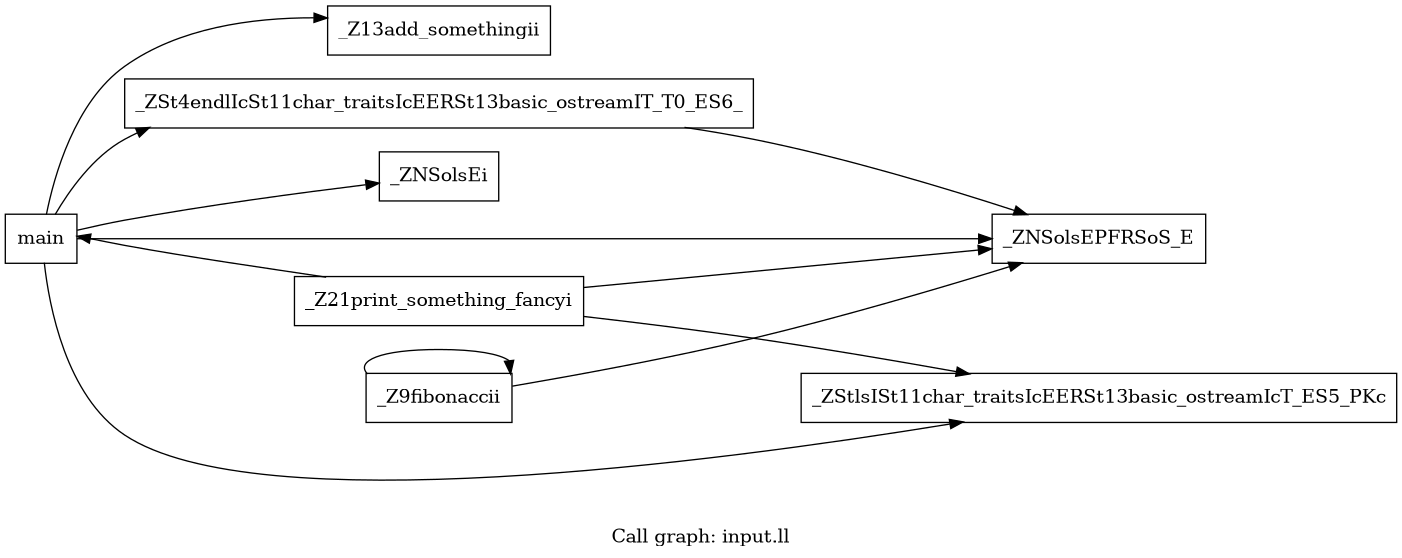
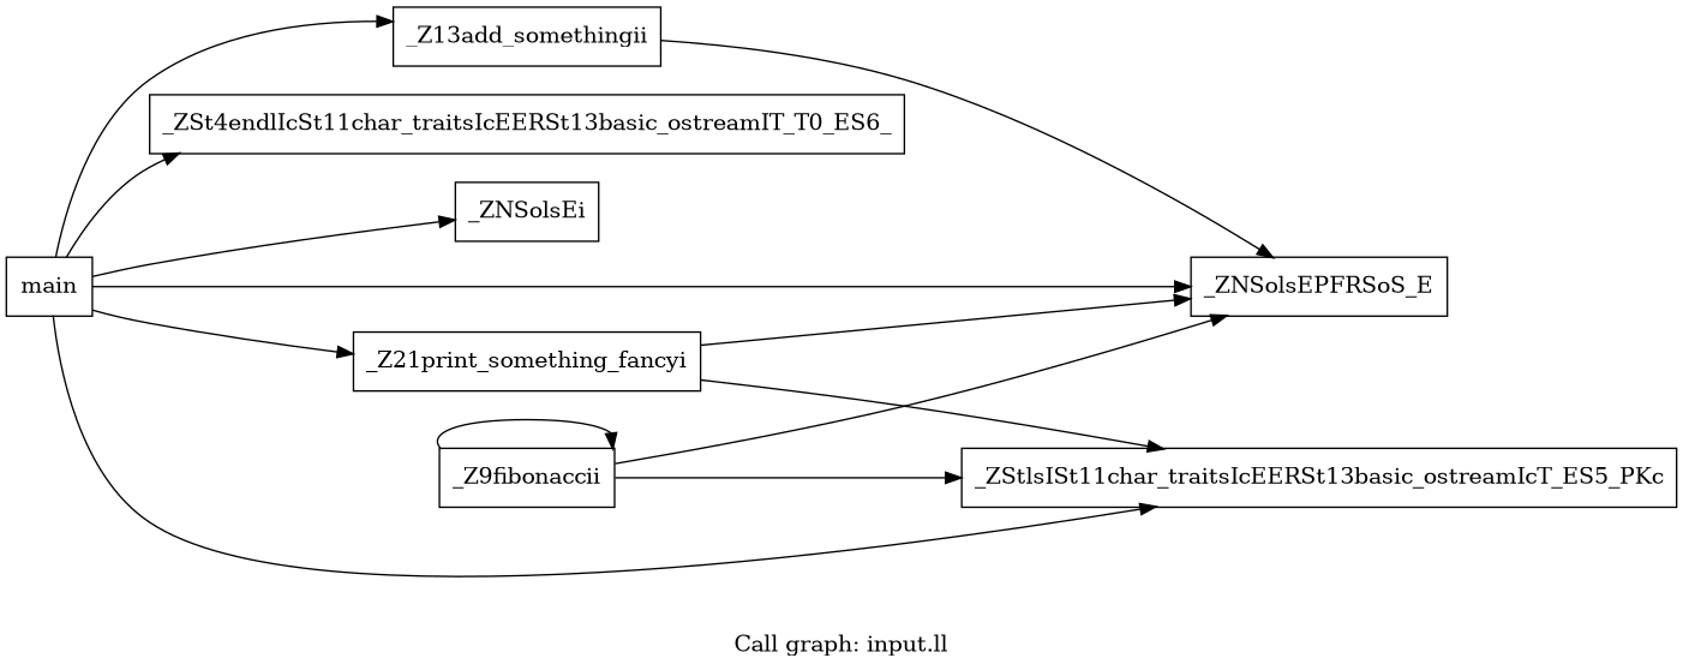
  digraph {
    label="Call graph: input.ll"
    rankdir=LR
    node [shape=record]
    n1 [label="{_Z13add_somethingii}"]
    n2 [label="{_ZNSolsEPFRSoS_E}"]
    n3 [label="{_ZStlsISt11char_traitsIcEERSt13basic_ostreamIcT_ES5_PKc}"]
    n4 [label="{_ZSt4endlIcSt11char_traitsIcEERSt13basic_ostreamIT_T0_ES6_}"]
    n5 [label="{_Z21print_something_fancyi}"]
    n6 [label="{_Z9fibonaccii}"]
    n7 [label="{main}"]
    n8 [label="{_ZNSolsEi}"]
-   n4 -> n2
+   n1 -> n2
    n5 -> n2
    n5 -> n3
    n6 -> n2
+   n6 -> n3
    n6 -> n6
    n7 -> n1
    n7 -> n2
    n7 -> n3
    n7 -> n4
-   n5 -> n7
+   n7 -> n5
    n7 -> n8
  }
